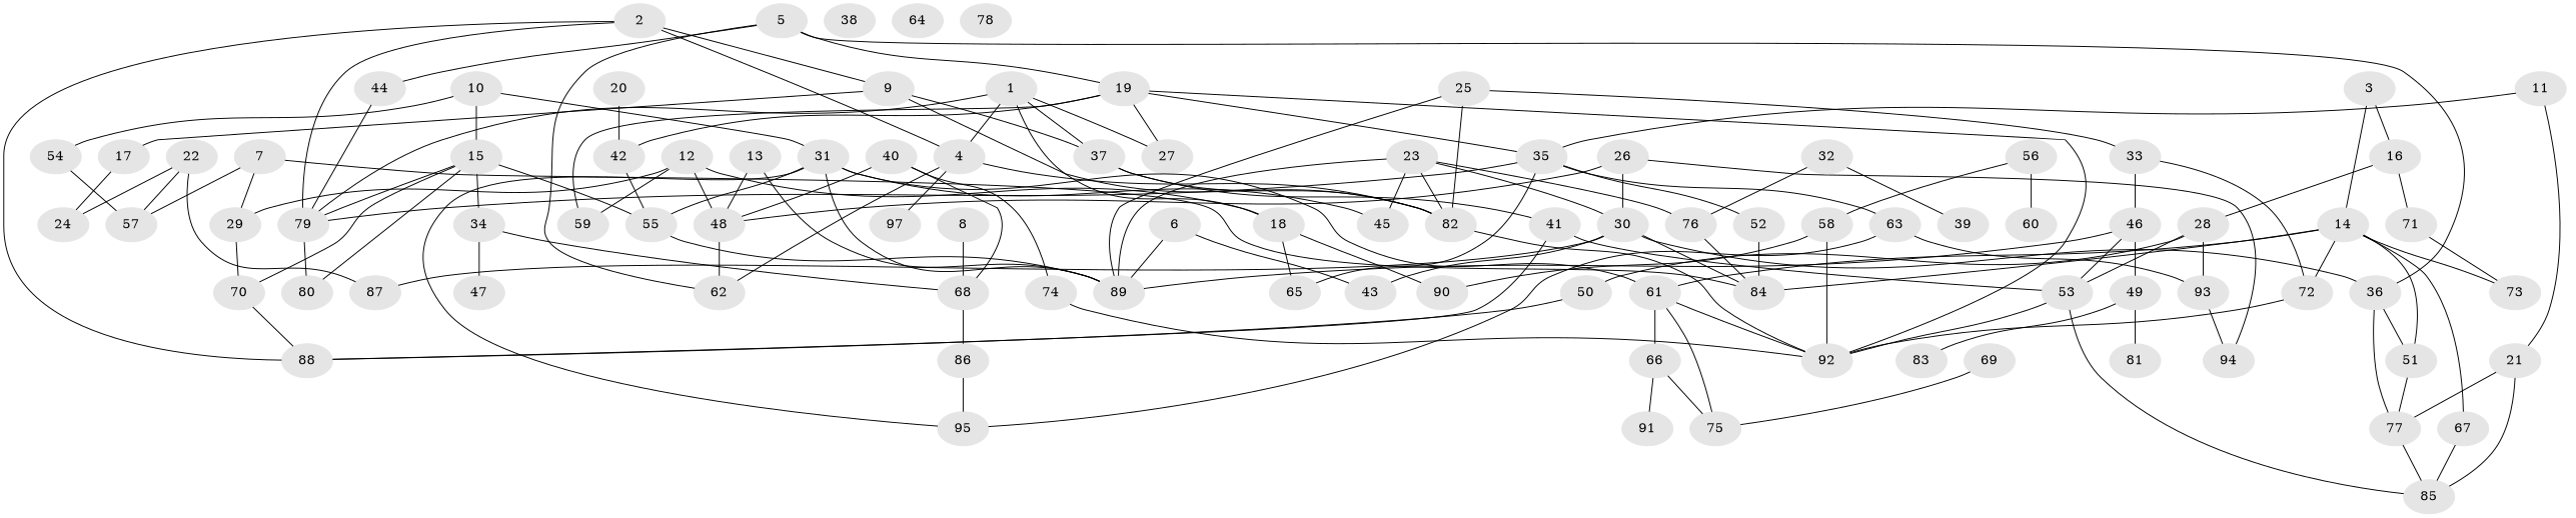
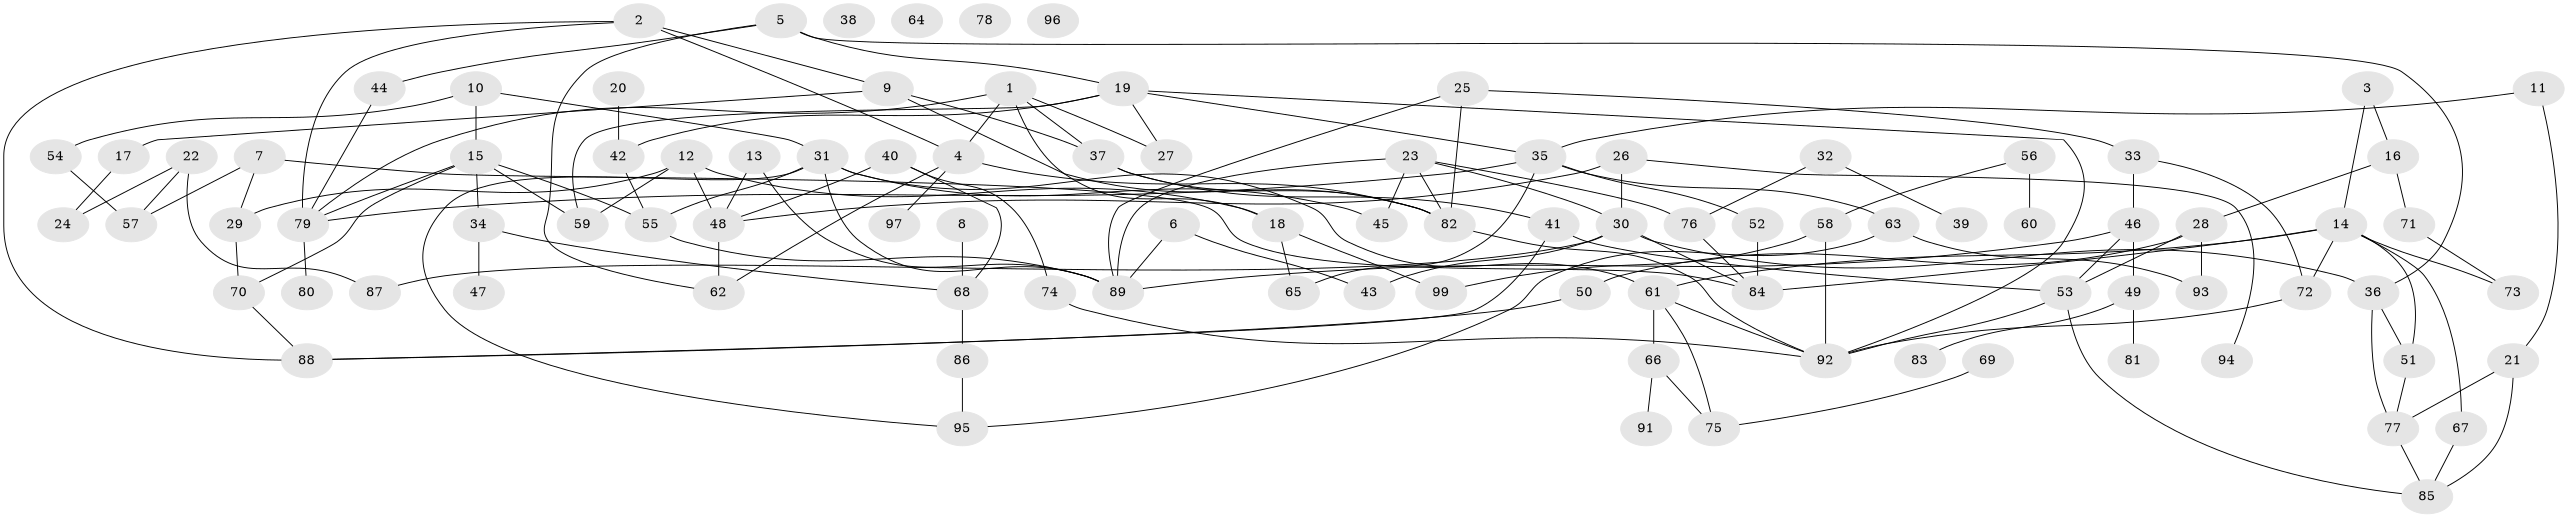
  graph {
    node [color=gray90 style=filled]
    1
    4
    18
    27
    37
    79
    62
    82
    97
    65
-   90
+   90 [label=99]
    41
    80
    2
    9
    88
    17
    3
    14
    16
    84
    51
    61
    67
    72
    73
    28
    71
    92
    5
    19
    36
    44
    35
    59
    42
    77
    6
    43
    89
    7
    29
    57
    70
    8
    68
    86
    24
    10
    15
    31
    54
    34
    55
    45
    95
    11
    21
    85
    52
    63
    12
    48
    13
    66
    75
    47
    50
    53
    93
    20
    22
    87
    23
    30
    76
    25
    33
    46
    26
    94
    32
    39
    49
    38
    40
    74
    81
    83
    56
    58
    60
    91
    64
    69
    78
+   96
    1 -- 4
    1 -- 18
    1 -- 27
    1 -- 37
    1 -- 79
    4 -- 62
    4 -- 82
    4 -- 97
    18 -- 65
    18 -- 90
    37 -- 82
    37 -- 41
    79 -- 80
    82 -- 92
    41 -- 88
    41 -- 53
    2 -- 4
    2 -- 79
    2 -- 9
    2 -- 88
    9 -- 37
    9 -- 82
    9 -- 17
    17 -- 24
    3 -- 14
    3 -- 16
    14 -- 84
    14 -- 51
    14 -- 61
    14 -- 67
    14 -- 72
    14 -- 73
    16 -- 28
    16 -- 71
    51 -- 77
    61 -- 92
    61 -- 66
    61 -- 75
    67 -- 85
    72 -- 92
    28 -- 50
    28 -- 53
    28 -- 93
    71 -- 73
    5 -- 62
    5 -- 19
    5 -- 36
    5 -- 44
    19 -- 27
    19 -- 92
    19 -- 35
    19 -- 59
    19 -- 42
    36 -- 51
    36 -- 77
    44 -- 79
    35 -- 79
    35 -- 65
    35 -- 52
    35 -- 63
    42 -- 55
    77 -- 85
    6 -- 43
    6 -- 89
    7 -- 84
    7 -- 29
    7 -- 57
    29 -- 70
    70 -- 88
    8 -- 68
    68 -- 86
    86 -- 95
    10 -- 15
    10 -- 31
    10 -- 54
    15 -- 79
-   15 -- 80
+   15 -- 59
    15 -- 70
    15 -- 34
    15 -- 55
    31 -- 61
    31 -- 89
    31 -- 55
    31 -- 45
    31 -- 95
    54 -- 57
    34 -- 68
    34 -- 47
    55 -- 89
    11 -- 35
    11 -- 21
    21 -- 77
    21 -- 85
    52 -- 84
    63 -- 95
    63 -- 93
    12 -- 18
    12 -- 59
    12 -- 29
    12 -- 48
    48 -- 62
    13 -- 89
    13 -- 48
    66 -- 75
    66 -- 91
    50 -- 88
    53 -- 92
    53 -- 85
-   93 -- 94
    20 -- 42
    22 -- 57
    22 -- 24
    22 -- 87
    23 -- 82
    23 -- 89
    23 -- 45
    23 -- 30
    23 -- 76
    30 -- 84
    30 -- 36
    30 -- 43
    30 -- 87
    76 -- 84
    25 -- 82
    25 -- 89
    25 -- 33
    33 -- 72
    33 -- 46
    46 -- 89
    46 -- 53
    46 -- 49
    26 -- 48
    26 -- 30
    26 -- 94
    32 -- 76
    32 -- 39
    49 -- 81
    49 -- 83
    40 -- 68
    40 -- 48
    40 -- 74
    74 -- 92
    56 -- 58
    56 -- 60
    58 -- 90
    58 -- 92
    69 -- 75
  }
